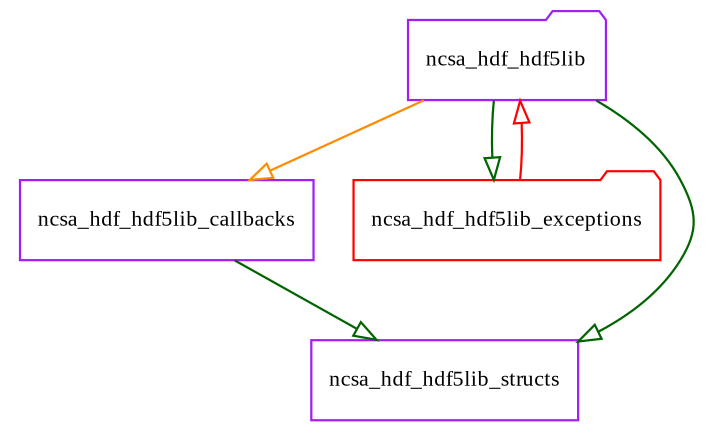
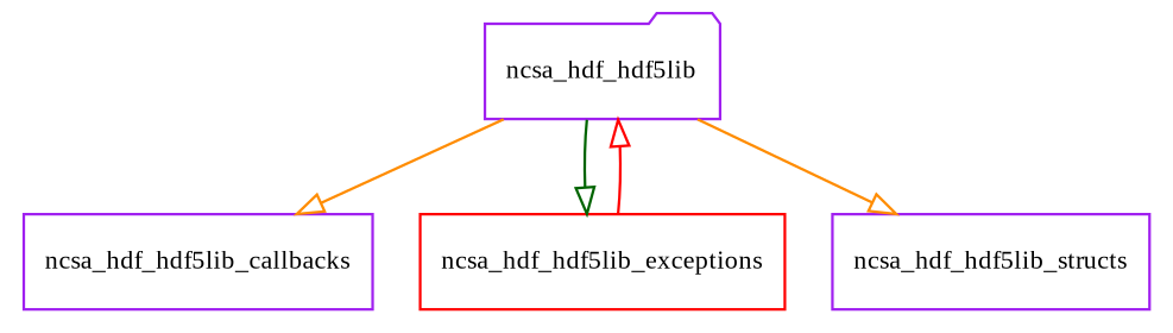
  digraph {
    fontname="Liberation Serif"
    node [color=purple fontname="Liberation Serif" fontsize=10.0 shape=folder]
    edge [arrowhead=onormal color=darkorange fontname="Liberation Serif"]
    ncsa_hdf_hdf5lib
    ncsa_hdf_hdf5lib_callbacks [shape=box]
-   ncsa_hdf_hdf5lib_exceptions [color=red]
+   ncsa_hdf_hdf5lib_exceptions [color=red shape=box]
    ncsa_hdf_hdf5lib_structs [shape=box]
    ncsa_hdf_hdf5lib -> ncsa_hdf_hdf5lib_callbacks
    ncsa_hdf_hdf5lib -> ncsa_hdf_hdf5lib_exceptions [color=darkgreen]
-   ncsa_hdf_hdf5lib -> ncsa_hdf_hdf5lib_structs [color=darkgreen]
-   ncsa_hdf_hdf5lib_callbacks -> ncsa_hdf_hdf5lib_structs [color=darkgreen]
+   ncsa_hdf_hdf5lib -> ncsa_hdf_hdf5lib_structs
    ncsa_hdf_hdf5lib_exceptions -> ncsa_hdf_hdf5lib [color=red]
  }
